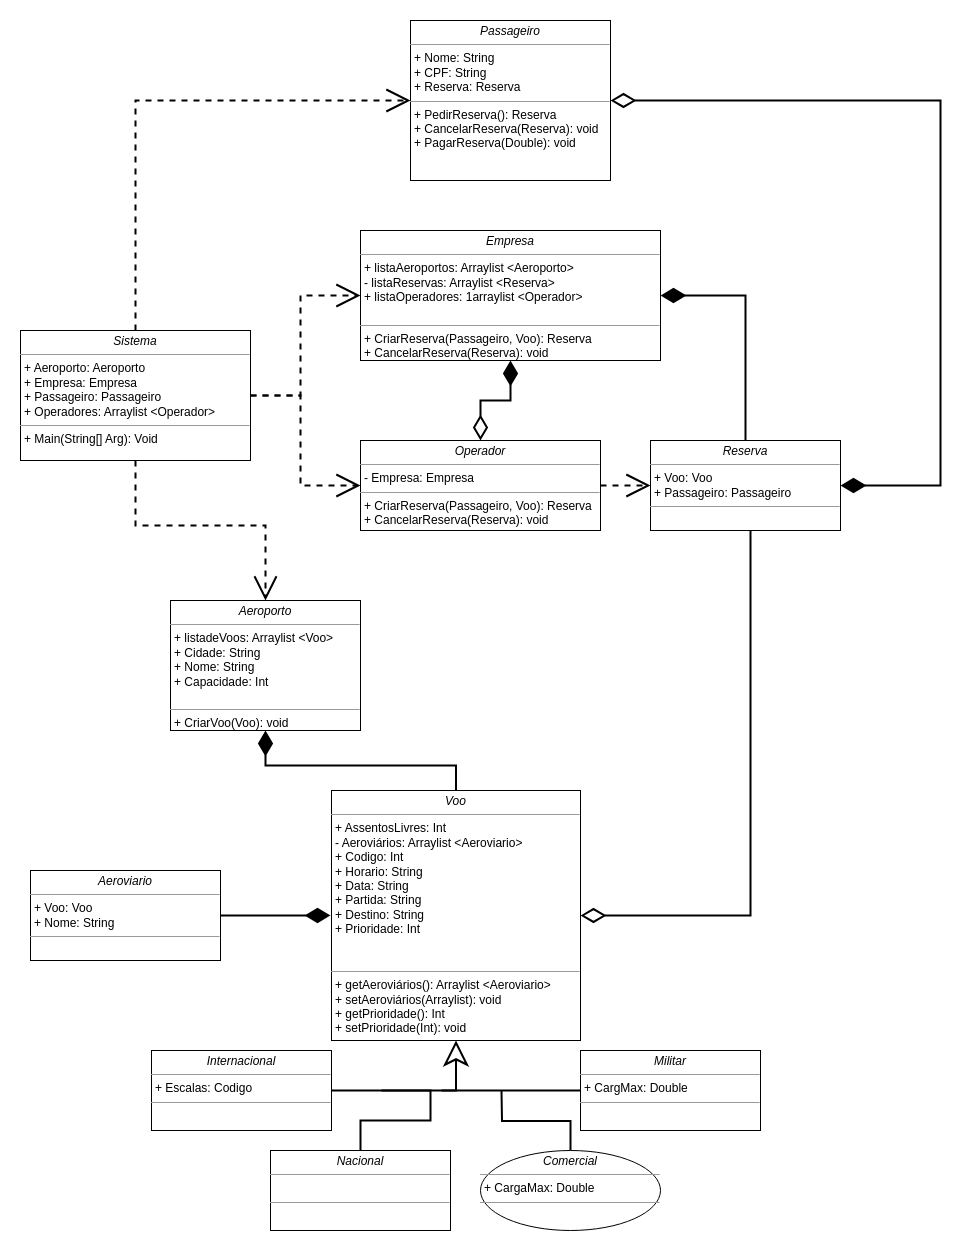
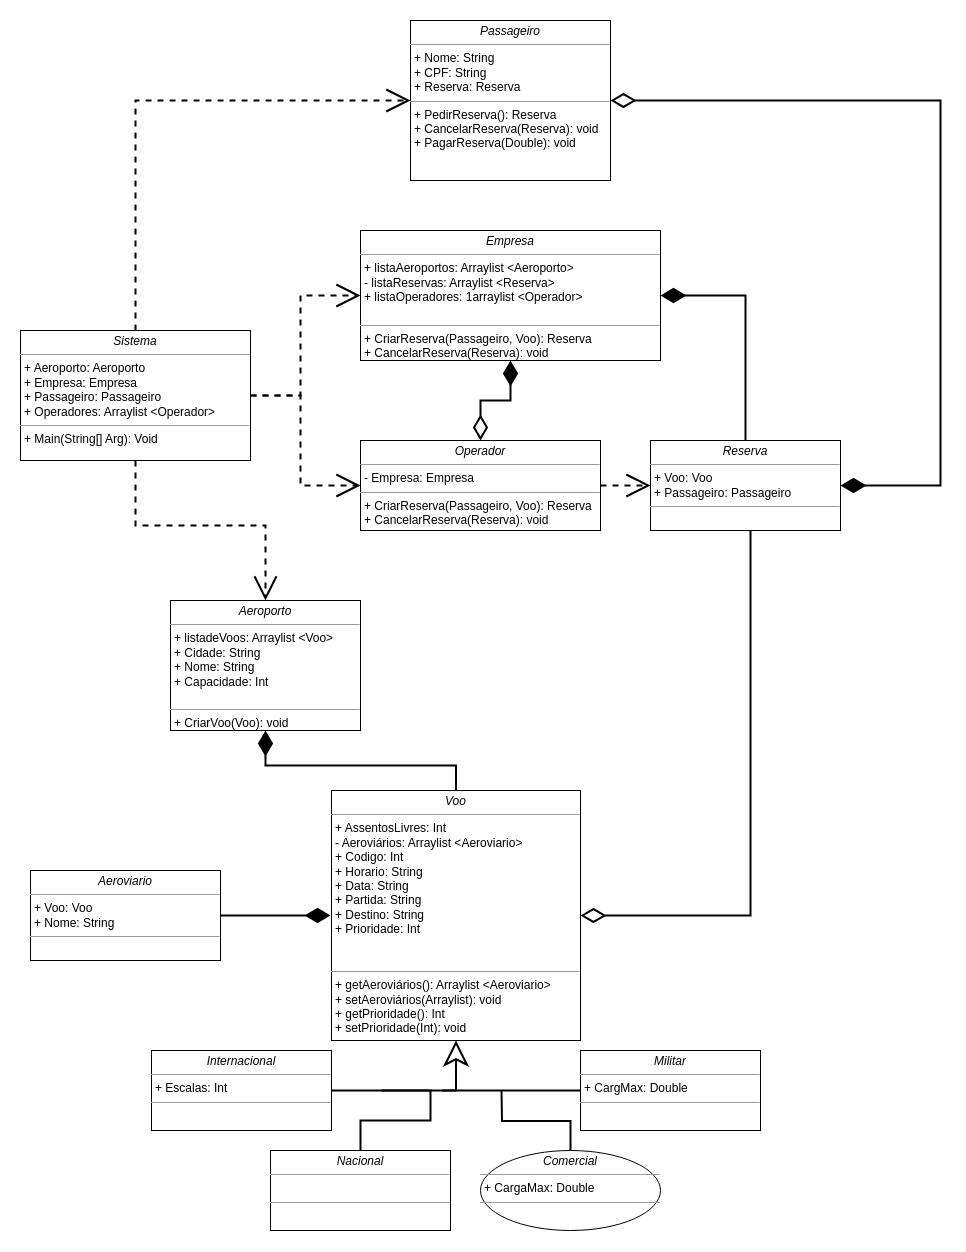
  <mxCell id="0" />
  <mxCell id="1" parent="0" />
  <mxCell id="2" value="&lt;p style=&quot;margin: 0px ; margin-top: 4px ; text-align: center&quot;&gt;&lt;i&gt;Aeroporto&lt;/i&gt;&lt;br&gt;&lt;/p&gt;&lt;hr size=&quot;1&quot;&gt;&lt;p style=&quot;margin: 0px ; margin-left: 4px&quot;&gt;+ listadeVoos: Arraylist &amp;lt;Voo&amp;gt;&lt;/p&gt;&lt;p style=&quot;margin: 0px ; margin-left: 4px&quot;&gt;+ Cidade: String&lt;/p&gt;&lt;p style=&quot;margin: 0px ; margin-left: 4px&quot;&gt;+ Nome: String&lt;/p&gt;&lt;p style=&quot;margin: 0px ; margin-left: 4px&quot;&gt;+ Capacidade: Int&lt;/p&gt;&lt;p style=&quot;margin: 0px ; margin-left: 4px&quot;&gt;&lt;br&gt;&lt;/p&gt;&lt;hr size=&quot;1&quot;&gt;&lt;p style=&quot;margin: 0px ; margin-left: 4px&quot;&gt;+ CriarVoo(Voo): void&amp;nbsp;&lt;br&gt;&lt;br&gt;&lt;/p&gt;" style="verticalAlign=top;align=left;overflow=fill;fontSize=12;fontFamily=Helvetica;html=1;rounded=0;shadow=0;comic=0;labelBackgroundColor=none;strokeWidth=1" parent="1" vertex="1"><mxGeometry x="170" y="600" width="190" height="130" as="geometry" /></mxCell>
  <mxCell id="3" value="&lt;p style=&quot;margin: 0px ; margin-top: 4px ; text-align: center&quot;&gt;&lt;i&gt;Empresa&lt;/i&gt;&lt;/p&gt;&lt;hr size=&quot;1&quot;&gt;&lt;p style=&quot;margin: 0px ; margin-left: 4px&quot;&gt;+ listaAeroportos: Arraylist &amp;lt;Aeroporto&amp;gt;&lt;/p&gt;&lt;p style=&quot;margin: 0px ; margin-left: 4px&quot;&gt;- listaReservas: Arraylist &amp;lt;Reserva&amp;gt;&lt;/p&gt;&lt;p style=&quot;margin: 0px ; margin-left: 4px&quot;&gt;+ listaOperadores: 1arraylist &amp;lt;Operador&amp;gt;&lt;/p&gt;&lt;p style=&quot;margin: 0px ; margin-left: 4px&quot;&gt;&lt;br&gt;&lt;/p&gt;&lt;hr size=&quot;1&quot;&gt;&lt;p style=&quot;margin: 0px ; margin-left: 4px&quot;&gt;+ CriarReserva(Passageiro, Voo): Reserva&lt;/p&gt;&lt;p style=&quot;margin: 0px ; margin-left: 4px&quot;&gt;+ CancelarReserva(Reserva): void&lt;br&gt;&lt;br&gt;&lt;/p&gt;" style="verticalAlign=top;align=left;overflow=fill;fontSize=12;fontFamily=Helvetica;html=1;rounded=0;shadow=0;comic=0;labelBackgroundColor=none;strokeWidth=1" vertex="1" parent="1"><mxGeometry x="360" y="230" width="300" height="130" as="geometry" /></mxCell>
  <mxCell id="4" style="edgeStyle=orthogonalEdgeStyle;rounded=0;orthogonalLoop=1;jettySize=auto;html=1;entryX=0.5;entryY=1;entryDx=0;entryDy=0;endArrow=diamondThin;endFill=1;strokeWidth=2;jumpSize=6;targetPerimeterSpacing=0;startArrow=none;startFill=0;endSize=20;" edge="1" parent="1" source="19" target="2"><mxGeometry relative="1" as="geometry" /></mxCell>
  <mxCell id="5" style="edgeStyle=orthogonalEdgeStyle;rounded=0;jumpSize=6;orthogonalLoop=1;jettySize=auto;html=1;entryX=0.5;entryY=1;entryDx=0;entryDy=0;startArrow=diamondThin;startFill=0;endArrow=diamondThin;endFill=1;startSize=20;endSize=20;targetPerimeterSpacing=0;strokeWidth=2;" edge="1" parent="1" source="7" target="3"><mxGeometry relative="1" as="geometry" /></mxCell>
  <mxCell id="6" style="edgeStyle=orthogonalEdgeStyle;rounded=0;jumpSize=6;orthogonalLoop=1;jettySize=auto;html=1;startArrow=none;startFill=0;endArrow=open;endFill=0;startSize=20;endSize=20;targetPerimeterSpacing=0;strokeWidth=2;dashed=1;" edge="1" parent="1" source="7" target="11"><mxGeometry relative="1" as="geometry" /></mxCell>
  <mxCell id="7" value="&lt;p style=&quot;margin: 0px ; margin-top: 4px ; text-align: center&quot;&gt;&lt;i&gt;Operador&lt;/i&gt;&lt;/p&gt;&lt;hr size=&quot;1&quot;&gt;&lt;p style=&quot;margin: 0px ; margin-left: 4px&quot;&gt;- Empresa: Empresa&lt;/p&gt;&lt;hr size=&quot;1&quot;&gt;&lt;p style=&quot;margin: 0px ; margin-left: 4px&quot;&gt;+ CriarReserva(Passageiro, Voo): Reserva&lt;/p&gt;&lt;p style=&quot;margin: 0px ; margin-left: 4px&quot;&gt;+ CancelarReserva(Reserva): void&lt;br&gt;&lt;br&gt;&lt;/p&gt;" style="verticalAlign=top;align=left;overflow=fill;fontSize=12;fontFamily=Helvetica;html=1;rounded=0;shadow=0;comic=0;labelBackgroundColor=none;strokeWidth=1" vertex="1" parent="1"><mxGeometry x="360" y="440" width="240" height="90" as="geometry" /></mxCell>
  <mxCell id="8" style="edgeStyle=orthogonalEdgeStyle;rounded=0;jumpSize=6;orthogonalLoop=1;jettySize=auto;html=1;entryX=1;entryY=0.5;entryDx=0;entryDy=0;startArrow=none;startFill=0;endArrow=diamondThin;endFill=1;startSize=20;endSize=20;targetPerimeterSpacing=0;strokeWidth=2;" edge="1" parent="1" source="11" target="3"><mxGeometry relative="1" as="geometry" /></mxCell>
  <mxCell id="9" style="edgeStyle=orthogonalEdgeStyle;rounded=0;jumpSize=6;orthogonalLoop=1;jettySize=auto;html=1;entryX=1;entryY=0.5;entryDx=0;entryDy=0;startArrow=none;startFill=0;endArrow=diamondThin;endFill=0;startSize=20;endSize=20;targetPerimeterSpacing=0;strokeWidth=2;" edge="1" parent="1" source="11" target="19"><mxGeometry relative="1" as="geometry"><Array as="points"><mxPoint x="750" y="915" /></Array></mxGeometry></mxCell>
  <mxCell id="10" style="edgeStyle=orthogonalEdgeStyle;rounded=0;jumpSize=6;orthogonalLoop=1;jettySize=auto;html=1;entryX=1;entryY=0.5;entryDx=0;entryDy=0;startArrow=diamondThin;startFill=1;endArrow=diamondThin;endFill=0;startSize=20;endSize=20;targetPerimeterSpacing=0;strokeWidth=2;" edge="1" parent="1" source="11" target="12"><mxGeometry relative="1" as="geometry"><Array as="points"><mxPoint x="940" y="485" /><mxPoint x="940" y="100" /></Array></mxGeometry></mxCell>
  <mxCell id="11" value="&lt;p style=&quot;margin: 0px ; margin-top: 4px ; text-align: center&quot;&gt;&lt;i&gt;Reserva&lt;/i&gt;&lt;/p&gt;&lt;hr size=&quot;1&quot;&gt;&lt;p style=&quot;margin: 0px ; margin-left: 4px&quot;&gt;+ Voo: Voo&lt;/p&gt;&lt;p style=&quot;margin: 0px ; margin-left: 4px&quot;&gt;&lt;span&gt;+ Passageiro: Passageiro&lt;/span&gt;&lt;br&gt;&lt;/p&gt;&lt;hr size=&quot;1&quot;&gt;&lt;p style=&quot;margin: 0px ; margin-left: 4px&quot;&gt;&lt;br&gt;&lt;/p&gt;" style="verticalAlign=top;align=left;overflow=fill;fontSize=12;fontFamily=Helvetica;html=1;rounded=0;shadow=0;comic=0;labelBackgroundColor=none;strokeWidth=1" vertex="1" parent="1"><mxGeometry x="650" y="440" width="190" height="90" as="geometry" /></mxCell>
  <mxCell id="12" value="&lt;p style=&quot;margin: 0px ; margin-top: 4px ; text-align: center&quot;&gt;&lt;i&gt;Passageiro&lt;/i&gt;&lt;/p&gt;&lt;hr size=&quot;1&quot;&gt;&lt;p style=&quot;margin: 0px ; margin-left: 4px&quot;&gt;+ Nome: String&lt;/p&gt;&lt;p style=&quot;margin: 0px ; margin-left: 4px&quot;&gt;+ CPF: String&lt;/p&gt;&lt;p style=&quot;margin: 0px ; margin-left: 4px&quot;&gt;+ Reserva: Reserva&lt;/p&gt;&lt;hr size=&quot;1&quot;&gt;&lt;p style=&quot;margin: 0px 0px 0px 4px&quot;&gt;+ PedirReserva(): Reserva&lt;/p&gt;&lt;p style=&quot;margin: 0px 0px 0px 4px&quot;&gt;+ CancelarReserva(Reserva): void&lt;/p&gt;&lt;p style=&quot;margin: 0px 0px 0px 4px&quot;&gt;+ PagarReserva(Double): void&lt;/p&gt;" style="verticalAlign=top;align=left;overflow=fill;fontSize=12;fontFamily=Helvetica;html=1;rounded=0;shadow=0;comic=0;labelBackgroundColor=none;strokeWidth=1" vertex="1" parent="1"><mxGeometry x="410" y="20" width="200" height="160" as="geometry" /></mxCell>
  <mxCell id="13" value="" style="edgeStyle=orthogonalEdgeStyle;rounded=0;orthogonalLoop=1;jettySize=auto;html=1;endArrow=open;endFill=0;dashed=1;strokeWidth=2;endSize=20;" edge="1" parent="1" source="17" target="2"><mxGeometry relative="1" as="geometry" /></mxCell>
  <mxCell id="14" style="edgeStyle=orthogonalEdgeStyle;rounded=0;orthogonalLoop=1;jettySize=auto;html=1;entryX=0;entryY=0.5;entryDx=0;entryDy=0;dashed=1;endArrow=open;endFill=0;strokeWidth=2;endSize=20;" edge="1" parent="1" source="17" target="12"><mxGeometry relative="1" as="geometry"><Array as="points"><mxPoint x="135" y="100" /></Array></mxGeometry></mxCell>
  <mxCell id="15" style="edgeStyle=orthogonalEdgeStyle;rounded=0;orthogonalLoop=1;jettySize=auto;html=1;entryX=0;entryY=0.5;entryDx=0;entryDy=0;dashed=1;endArrow=open;endFill=0;strokeWidth=2;startSize=6;endSize=20;" edge="1" parent="1" source="17" target="3"><mxGeometry relative="1" as="geometry" /></mxCell>
  <mxCell id="16" style="edgeStyle=orthogonalEdgeStyle;rounded=0;orthogonalLoop=1;jettySize=auto;html=1;entryX=0;entryY=0.5;entryDx=0;entryDy=0;dashed=1;endArrow=open;endFill=0;strokeWidth=2;endSize=20;" edge="1" parent="1" source="17" target="7"><mxGeometry relative="1" as="geometry" /></mxCell>
  <mxCell id="17" value="&lt;p style=&quot;margin: 0px ; margin-top: 4px ; text-align: center&quot;&gt;&lt;i&gt;Sistema&lt;/i&gt;&lt;/p&gt;&lt;hr size=&quot;1&quot;&gt;&lt;p style=&quot;margin: 0px ; margin-left: 4px&quot;&gt;+ Aeroporto: Aeroporto&lt;/p&gt;&lt;p style=&quot;margin: 0px ; margin-left: 4px&quot;&gt;+ Empresa: Empresa&lt;/p&gt;&lt;p style=&quot;margin: 0px ; margin-left: 4px&quot;&gt;+ Passageiro: Passageiro&lt;/p&gt;&lt;p style=&quot;margin: 0px ; margin-left: 4px&quot;&gt;+ Operadores: Arraylist &amp;lt;Operador&amp;gt;&lt;/p&gt;&lt;hr size=&quot;1&quot;&gt;&lt;p style=&quot;margin: 0px ; margin-left: 4px&quot;&gt;+ Main(String[] Arg): Void&lt;/p&gt;" style="verticalAlign=top;align=left;overflow=fill;fontSize=12;fontFamily=Helvetica;html=1;rounded=0;shadow=0;comic=0;labelBackgroundColor=none;strokeWidth=1" vertex="1" parent="1"><mxGeometry x="20" y="330" width="230" height="130" as="geometry" /></mxCell>
  <mxCell id="18" value="" style="group" vertex="1" connectable="0" parent="1"><mxGeometry x="30" y="790" width="730" height="440" as="geometry" /></mxCell>
  <mxCell id="19" value="&lt;p style=&quot;margin: 0px ; margin-top: 4px ; text-align: center&quot;&gt;&lt;i&gt;Voo&lt;/i&gt;&lt;/p&gt;&lt;hr size=&quot;1&quot;&gt;&lt;p style=&quot;margin: 0px ; margin-left: 4px&quot;&gt;+ AssentosLivres: Int&lt;/p&gt;&lt;p style=&quot;margin: 0px ; margin-left: 4px&quot;&gt;- Aeroviários: Arraylist &amp;lt;Aeroviario&amp;gt;&lt;/p&gt;&lt;p style=&quot;margin: 0px ; margin-left: 4px&quot;&gt;+ Codigo: Int&lt;/p&gt;&lt;p style=&quot;margin: 0px ; margin-left: 4px&quot;&gt;+ Horario: String&lt;/p&gt;&lt;p style=&quot;margin: 0px ; margin-left: 4px&quot;&gt;+ Data: String&lt;/p&gt;&lt;p style=&quot;margin: 0px ; margin-left: 4px&quot;&gt;+ Partida: String&lt;/p&gt;&lt;p style=&quot;margin: 0px ; margin-left: 4px&quot;&gt;+ Destino: String&lt;/p&gt;&lt;p style=&quot;margin: 0px ; margin-left: 4px&quot;&gt;+ Prioridade: Int&lt;/p&gt;&lt;p style=&quot;margin: 0px ; margin-left: 4px&quot;&gt;&lt;br&gt;&lt;/p&gt;&lt;p style=&quot;margin: 0px ; margin-left: 4px&quot;&gt;&lt;br&gt;&lt;/p&gt;&lt;hr size=&quot;1&quot;&gt;&lt;p style=&quot;margin: 0px ; margin-left: 4px&quot;&gt;+ getAeroviários(): Arraylist &amp;lt;Aeroviario&amp;gt;&lt;/p&gt;&lt;p style=&quot;margin: 0px ; margin-left: 4px&quot;&gt;+ setAeroviários(Arraylist): void&amp;nbsp;&lt;/p&gt;&lt;p style=&quot;margin: 0px ; margin-left: 4px&quot;&gt;+ getPrioridade(): Int&lt;/p&gt;&lt;p style=&quot;margin: 0px ; margin-left: 4px&quot;&gt;+ setPrioridade(Int): void&lt;/p&gt;&lt;p style=&quot;margin: 0px ; margin-left: 4px&quot;&gt;&amp;nbsp;&lt;br&gt;&lt;br&gt;&lt;/p&gt;" style="verticalAlign=top;align=left;overflow=fill;fontSize=12;fontFamily=Helvetica;html=1;rounded=0;shadow=0;comic=0;labelBackgroundColor=none;strokeWidth=1" vertex="1" parent="18"><mxGeometry x="301" width="249" height="250" as="geometry" /></mxCell>
  <mxCell id="20" style="edgeStyle=orthogonalEdgeStyle;rounded=0;orthogonalLoop=1;jettySize=auto;html=1;entryX=0.5;entryY=1;entryDx=0;entryDy=0;exitX=1;exitY=0.5;exitDx=0;exitDy=0;endArrow=classic;endFill=0;strokeWidth=2;endSize=20;" edge="1" parent="18" source="21" target="19"><mxGeometry relative="1" as="geometry" /></mxCell>
- <mxCell id="21" value="&lt;p style=&quot;margin: 0px ; margin-top: 4px ; text-align: center&quot;&gt;&lt;i&gt;Internacional&lt;/i&gt;&lt;/p&gt;&lt;hr size=&quot;1&quot;&gt;&lt;p style=&quot;margin: 0px ; margin-left: 4px&quot;&gt;+ Escalas: Codigo&lt;/p&gt;&lt;hr size=&quot;1&quot;&gt;&lt;p style=&quot;margin: 0px ; margin-left: 4px&quot;&gt;&lt;br&gt;&lt;/p&gt;&lt;p style=&quot;margin: 0px ; margin-left: 4px&quot;&gt;&lt;br&gt;&lt;/p&gt;" style="verticalAlign=top;align=left;overflow=fill;fontSize=12;fontFamily=Helvetica;html=1;rounded=0;shadow=0;comic=0;labelBackgroundColor=none;strokeWidth=1" vertex="1" parent="18"><mxGeometry x="121" y="260" width="180" height="80" as="geometry" /></mxCell>
+ <mxCell id="21" value="&lt;p style=&quot;margin: 0px ; margin-top: 4px ; text-align: center&quot;&gt;&lt;i&gt;Internacional&lt;/i&gt;&lt;/p&gt;&lt;hr size=&quot;1&quot;&gt;&lt;p style=&quot;margin: 0px ; margin-left: 4px&quot;&gt;+ Escalas: Int&lt;/p&gt;&lt;hr size=&quot;1&quot;&gt;&lt;p style=&quot;margin: 0px ; margin-left: 4px&quot;&gt;&lt;br&gt;&lt;/p&gt;&lt;p style=&quot;margin: 0px ; margin-left: 4px&quot;&gt;&lt;br&gt;&lt;/p&gt;" style="verticalAlign=top;align=left;overflow=fill;fontSize=12;fontFamily=Helvetica;html=1;rounded=0;shadow=0;comic=0;labelBackgroundColor=none;strokeWidth=1" vertex="1" parent="18"><mxGeometry x="121" y="260" width="180" height="80" as="geometry" /></mxCell>
  <mxCell id="22" style="edgeStyle=orthogonalEdgeStyle;rounded=0;orthogonalLoop=1;jettySize=auto;html=1;endArrow=none;endFill=0;strokeWidth=2;" edge="1" parent="18" source="23"><mxGeometry relative="1" as="geometry"><mxPoint x="351" y="300" as="targetPoint" /><Array as="points"><mxPoint x="330" y="330" /><mxPoint x="400" y="330" /><mxPoint x="400" y="300" /></Array></mxGeometry></mxCell>
  <mxCell id="23" value="&lt;p style=&quot;margin: 0px ; margin-top: 4px ; text-align: center&quot;&gt;&lt;i&gt;Nacional&lt;/i&gt;&lt;/p&gt;&lt;hr size=&quot;1&quot;&gt;&lt;p style=&quot;margin: 0px ; margin-left: 4px&quot;&gt;&lt;br&gt;&lt;/p&gt;&lt;hr size=&quot;1&quot;&gt;&lt;p style=&quot;margin: 0px ; margin-left: 4px&quot;&gt;&lt;br&gt;&lt;/p&gt;&lt;p style=&quot;margin: 0px ; margin-left: 4px&quot;&gt;&lt;br&gt;&lt;/p&gt;" style="verticalAlign=top;align=left;overflow=fill;fontSize=12;fontFamily=Helvetica;html=1;rounded=0;shadow=0;comic=0;labelBackgroundColor=none;strokeWidth=1" vertex="1" parent="18"><mxGeometry x="240" y="360" width="180" height="80" as="geometry" /></mxCell>
  <mxCell id="24" style="edgeStyle=orthogonalEdgeStyle;rounded=0;orthogonalLoop=1;jettySize=auto;html=1;endArrow=none;endFill=0;strokeWidth=2;" edge="1" parent="18" source="25"><mxGeometry relative="1" as="geometry"><mxPoint x="471" y="300" as="targetPoint" /></mxGeometry></mxCell>
  <mxCell id="25" value="&lt;p style=&quot;margin: 0px ; margin-top: 4px ; text-align: center&quot;&gt;&lt;i&gt;Comercial&lt;/i&gt;&lt;/p&gt;&lt;hr size=&quot;1&quot;&gt;&lt;p style=&quot;margin: 0px ; margin-left: 4px&quot;&gt;+ CargaMax: Double&lt;/p&gt;&lt;hr size=&quot;1&quot;&gt;&lt;p style=&quot;margin: 0px ; margin-left: 4px&quot;&gt;&lt;br&gt;&lt;/p&gt;" style="ellipse;verticalAlign=top;align=left;overflow=fill;fontSize=12;fontFamily=Helvetica;html=1;shadow=0;comic=0;labelBackgroundColor=none;strokeWidth=1;" vertex="1" parent="18"><mxGeometry x="450" y="360" width="180" height="80" as="geometry" /></mxCell>
  <mxCell id="26" style="edgeStyle=orthogonalEdgeStyle;rounded=0;orthogonalLoop=1;jettySize=auto;html=1;endArrow=none;endFill=0;strokeWidth=2;" edge="1" parent="18"><mxGeometry relative="1" as="geometry"><mxPoint x="411" y="300" as="targetPoint" /><mxPoint x="550" y="300" as="sourcePoint" /></mxGeometry></mxCell>
  <mxCell id="27" value="&lt;p style=&quot;margin: 0px ; margin-top: 4px ; text-align: center&quot;&gt;&lt;i&gt;Militar&lt;/i&gt;&lt;/p&gt;&lt;hr size=&quot;1&quot;&gt;&lt;p style=&quot;margin: 0px ; margin-left: 4px&quot;&gt;+ CargMax: Double&lt;/p&gt;&lt;hr size=&quot;1&quot;&gt;&lt;p style=&quot;margin: 0px ; margin-left: 4px&quot;&gt;&lt;br&gt;&lt;/p&gt;" style="verticalAlign=top;align=left;overflow=fill;fontSize=12;fontFamily=Helvetica;html=1;rounded=0;shadow=0;comic=0;labelBackgroundColor=none;strokeWidth=1" vertex="1" parent="18"><mxGeometry x="550" y="260" width="180" height="80" as="geometry" /></mxCell>
  <mxCell id="28" style="edgeStyle=orthogonalEdgeStyle;rounded=0;jumpSize=6;orthogonalLoop=1;jettySize=auto;html=1;startArrow=none;startFill=0;endArrow=diamondThin;endFill=1;startSize=6;endSize=20;targetPerimeterSpacing=0;strokeWidth=2;" edge="1" parent="18" source="29"><mxGeometry relative="1" as="geometry"><mxPoint x="300" y="125" as="targetPoint" /></mxGeometry></mxCell>
  <mxCell id="29" value="&lt;p style=&quot;margin: 0px ; margin-top: 4px ; text-align: center&quot;&gt;&lt;i&gt;Aeroviario&lt;/i&gt;&lt;br&gt;&lt;/p&gt;&lt;hr size=&quot;1&quot;&gt;&lt;p style=&quot;margin: 0px ; margin-left: 4px&quot;&gt;+ Voo: Voo&lt;/p&gt;&lt;p style=&quot;margin: 0px ; margin-left: 4px&quot;&gt;+ Nome: String&lt;/p&gt;&lt;hr size=&quot;1&quot;&gt;&lt;p style=&quot;margin: 0px ; margin-left: 4px&quot;&gt;&lt;br&gt;&lt;/p&gt;" style="verticalAlign=top;align=left;overflow=fill;fontSize=12;fontFamily=Helvetica;html=1;rounded=0;shadow=0;comic=0;labelBackgroundColor=none;strokeWidth=1" vertex="1" parent="18"><mxGeometry y="80" width="190" height="90" as="geometry" /></mxCell>
